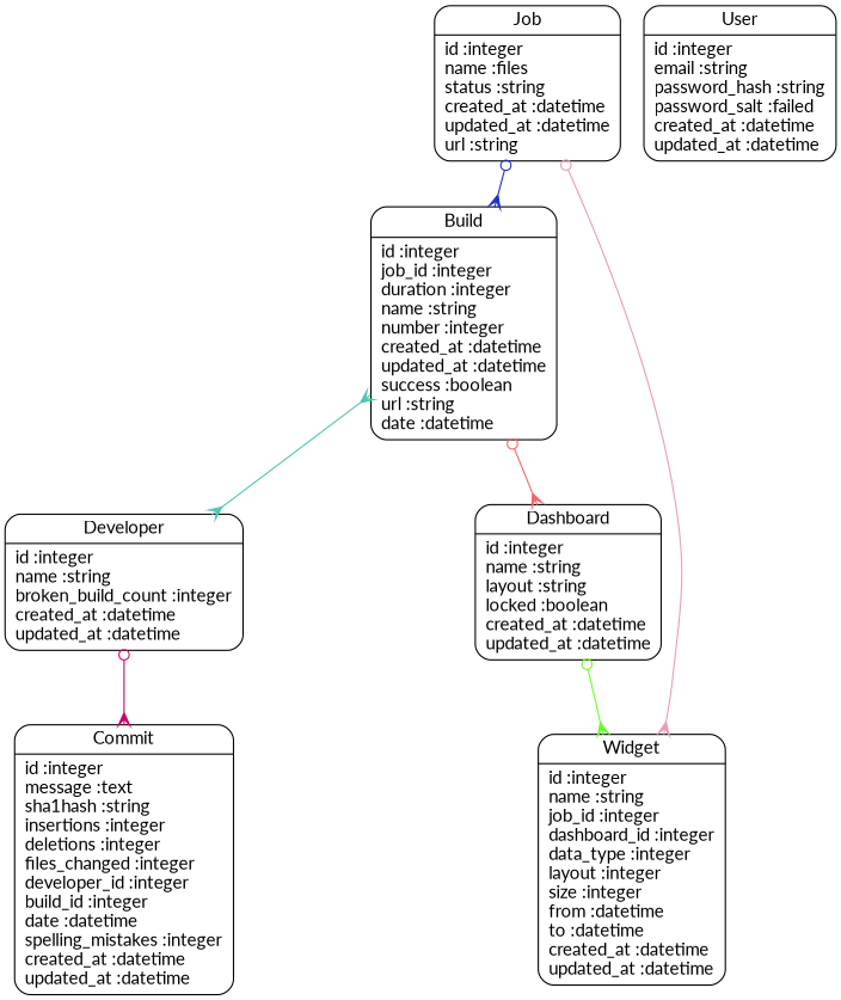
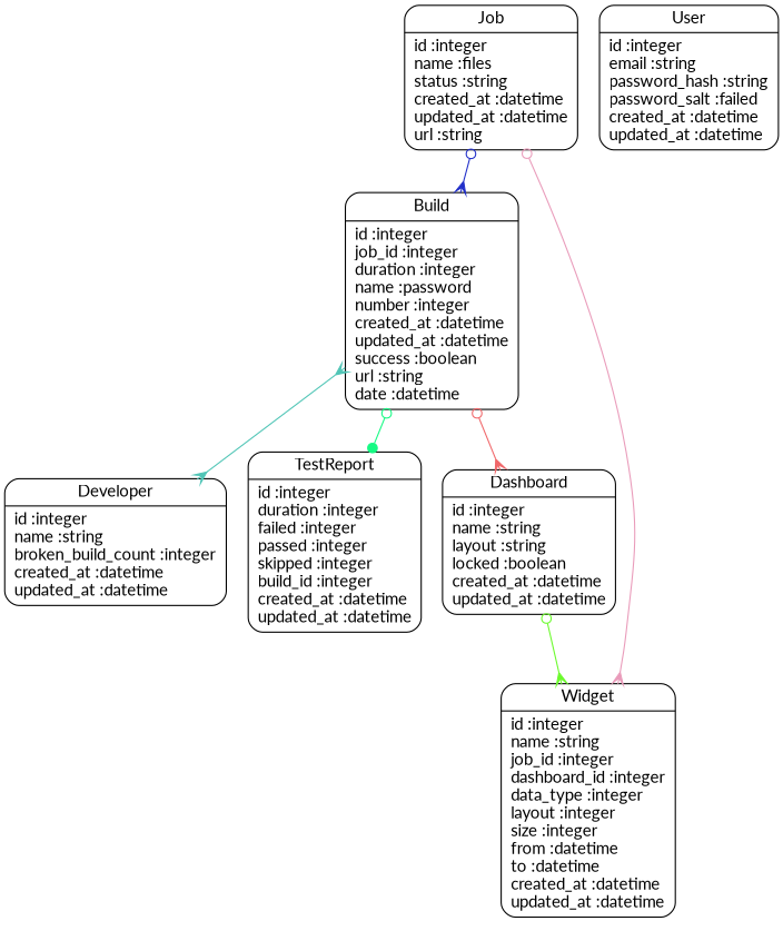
  digraph {
    fontname=Lato
    splines=true
    node [fontname=Lato shape=Mrecord]
    edge [arrowhead=crow arrowtail=odot dir=both fontname=Lato]
-   n1 [label="{Build|id :integer\ljob_id :integer\lduration :integer\lname :string\lnumber :integer\lcreated_at :datetime\lupdated_at :datetime\lsuccess :boolean\lurl :string\ldate :datetime\l}"]
+   n1 [label="{Build|id :integer\ljob_id :integer\lduration :integer\lname :password\lnumber :integer\lcreated_at :datetime\lupdated_at :datetime\lsuccess :boolean\lurl :string\ldate :datetime\l}"]
    n2 [label="{Developer|id :integer\lname :string\lbroken_build_count :integer\lcreated_at :datetime\lupdated_at :datetime\l}"]
+   n3 [label="{TestReport|id :integer\lduration :integer\lfailed :integer\lpassed :integer\lskipped :integer\lbuild_id :integer\lcreated_at :datetime\lupdated_at :datetime\l}"]
    n4 [label="{Dashboard|id :integer\lname :string\llayout :string\llocked :boolean\lcreated_at :datetime\lupdated_at :datetime\l}"]
-   n5 [label="{Commit|id :integer\lmessage :text\lsha1hash :string\linsertions :integer\ldeletions :integer\lfiles_changed :integer\ldeveloper_id :integer\lbuild_id :integer\ldate :datetime\lspelling_mistakes :integer\lcreated_at :datetime\lupdated_at :datetime\l}"]
    n6 [label="{Widget|id :integer\lname :string\ljob_id :integer\ldashboard_id :integer\ldata_type :integer\llayout :integer\lsize :integer\lfrom :datetime\lto :datetime\lcreated_at :datetime\lupdated_at :datetime\l}"]
    n7 [label="{Job|id :integer\lname :files\lstatus :string\lcreated_at :datetime\lupdated_at :datetime\lurl :string\l}"]
    n8 [label="{User|id :integer\lemail :string\lpassword_hash :string\lpassword_salt :failed\lcreated_at :datetime\lupdated_at :datetime\l}"]
    n1 -> n2 [arrowtail=crow color="#50C5B6"]
+   n1 -> n3 [arrowhead=dot color="#15FA83"]
    n1 -> n4 [color="#F0676A"]
-   n2 -> n5 [color="#C7066D"]
    n4 -> n6 [color="#6BFA2C"]
    n7 -> n1 [color="#212FC9"]
    n7 -> n6 [color="#E99BBA"]
  }
